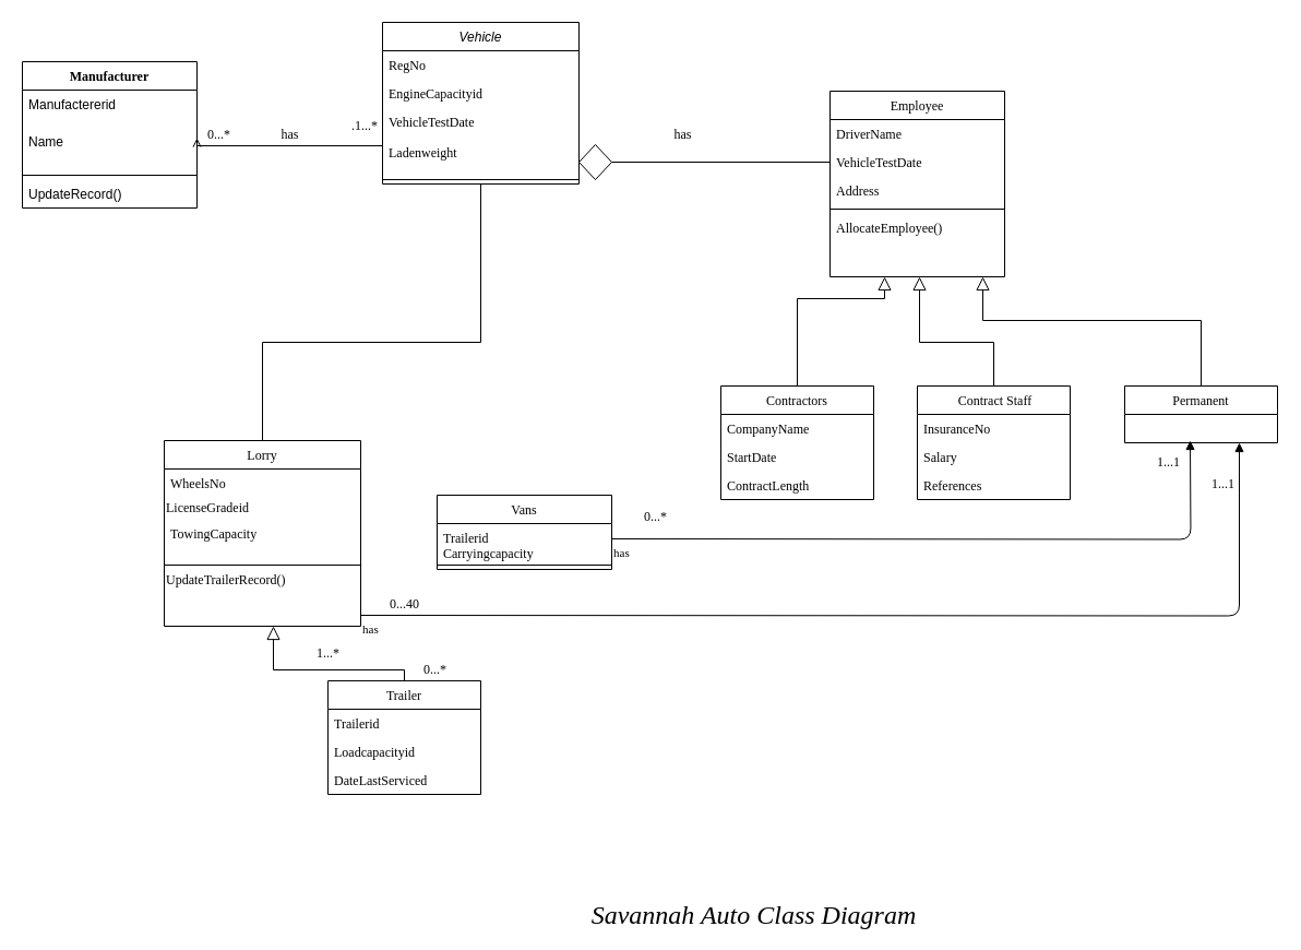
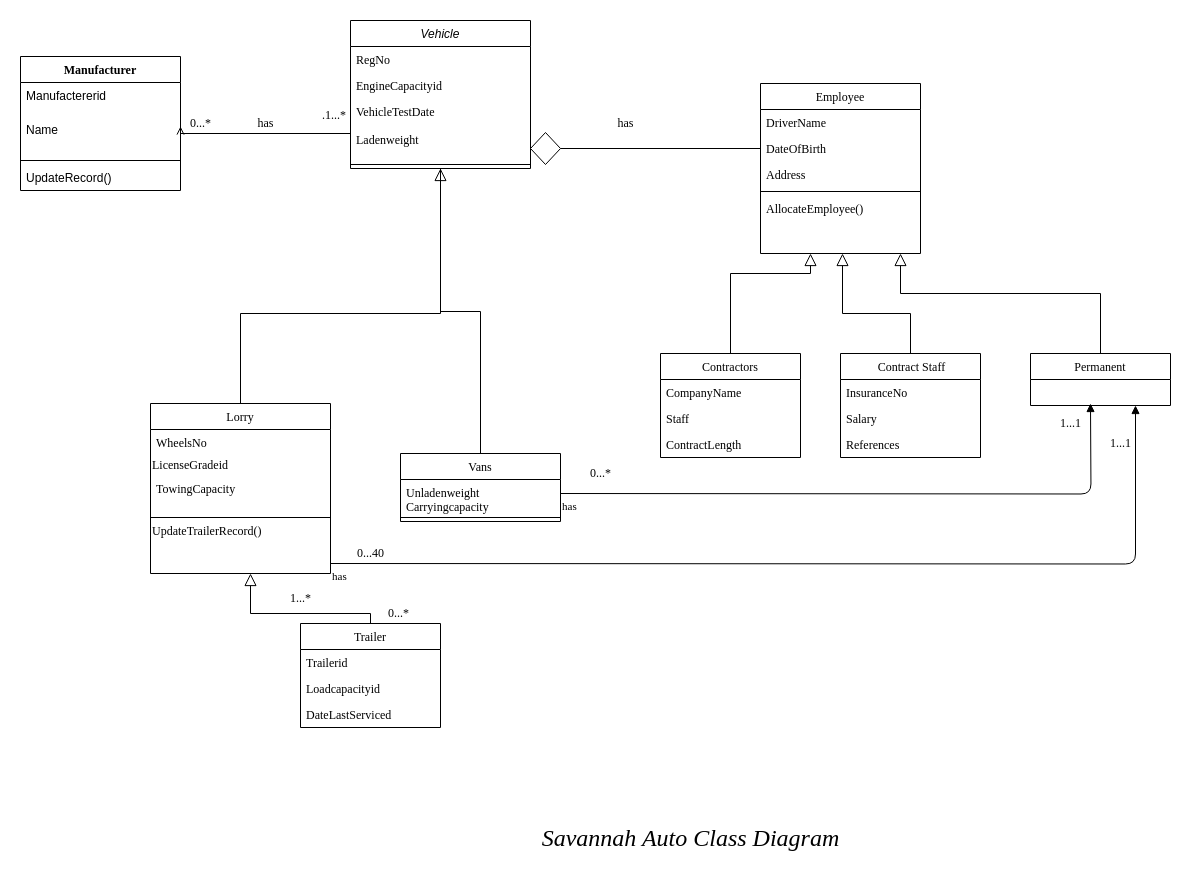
  <mxCell id="0" />
  <mxCell id="1" parent="0" />
  <mxCell id="2" value="Vehicle" style="swimlane;fontStyle=2;align=center;verticalAlign=top;childLayout=stackLayout;horizontal=1;startSize=26;horizontalStack=0;resizeParent=1;resizeLast=0;collapsible=1;marginBottom=0;rounded=0;shadow=0;strokeWidth=1;" parent="1" vertex="1"><mxGeometry x="350" y="20" width="180" height="148" as="geometry"><mxRectangle x="230" y="140" width="160" height="26" as="alternateBounds" /></mxGeometry></mxCell>
  <mxCell id="3" value="RegNo" style="text;align=left;verticalAlign=top;spacingLeft=4;spacingRight=4;overflow=hidden;rotatable=0;points=[[0,0.5],[1,0.5]];portConstraint=eastwest;fontFamily=Lucida Console;" parent="2" vertex="1"><mxGeometry y="26" width="180" height="26" as="geometry" /></mxCell>
  <mxCell id="4" value="EngineCapacityid" style="text;align=left;verticalAlign=top;spacingLeft=4;spacingRight=4;overflow=hidden;rotatable=0;points=[[0,0.5],[1,0.5]];portConstraint=eastwest;rounded=0;shadow=0;html=0;fontFamily=Lucida Console;" parent="2" vertex="1"><mxGeometry y="52" width="180" height="26" as="geometry" /></mxCell>
  <mxCell id="5" value="VehicleTestDate&#10;&#10;Ladenweight" style="text;align=left;verticalAlign=top;spacingLeft=4;spacingRight=4;overflow=hidden;rotatable=0;points=[[0,0.5],[1,0.5]];portConstraint=eastwest;rounded=0;shadow=0;html=0;fontFamily=Lucida Console;" parent="2" vertex="1"><mxGeometry y="78" width="180" height="62" as="geometry" /></mxCell>
  <mxCell id="6" value="" style="line;html=1;strokeWidth=1;align=left;verticalAlign=middle;spacingTop=-1;spacingLeft=3;spacingRight=3;rotatable=0;labelPosition=right;points=[];portConstraint=eastwest;fontFamily=Lucida Console;" parent="2" vertex="1"><mxGeometry y="140" width="180" height="8" as="geometry" /></mxCell>
  <mxCell id="7" value="Lorry" style="swimlane;fontStyle=0;align=center;verticalAlign=top;childLayout=stackLayout;horizontal=1;startSize=26;horizontalStack=0;resizeParent=1;resizeLast=0;collapsible=1;marginBottom=0;rounded=0;shadow=0;strokeWidth=1;fontFamily=Lucida Console;" parent="1" vertex="1"><mxGeometry x="150" y="403" width="180" height="170" as="geometry"><mxRectangle x="130" y="380" width="160" height="26" as="alternateBounds" /></mxGeometry></mxCell>
  <mxCell id="8" value="WheelsNo" style="text;align=left;verticalAlign=top;spacingLeft=4;spacingRight=4;overflow=hidden;rotatable=0;points=[[0,0.5],[1,0.5]];portConstraint=eastwest;fontFamily=Lucida Console;" parent="7" vertex="1"><mxGeometry y="26" width="180" height="26" as="geometry" /></mxCell>
  <mxCell id="9" value="LicenseGradeid" style="text;html=1;resizable=0;autosize=1;align=left;verticalAlign=middle;points=[];fillColor=none;strokeColor=none;rounded=0;fontFamily=Lucida Console;" vertex="1" parent="7"><mxGeometry y="52" width="180" height="20" as="geometry" /></mxCell>
  <mxCell id="10" value="TowingCapacity&#10;" style="text;align=left;verticalAlign=top;spacingLeft=4;spacingRight=4;overflow=hidden;rotatable=0;points=[[0,0.5],[1,0.5]];portConstraint=eastwest;rounded=0;shadow=0;html=0;fontFamily=Lucida Console;" parent="7" vertex="1"><mxGeometry y="72" width="180" height="38" as="geometry" /></mxCell>
  <mxCell id="11" value="" style="line;html=1;strokeWidth=1;align=left;verticalAlign=middle;spacingTop=-1;spacingLeft=3;spacingRight=3;rotatable=0;labelPosition=right;points=[];portConstraint=eastwest;fontFamily=Lucida Console;" parent="7" vertex="1"><mxGeometry y="110" width="180" height="8" as="geometry" /></mxCell>
  <mxCell id="12" value="UpdateTrailerRecord()" style="text;html=1;resizable=0;autosize=1;align=left;verticalAlign=middle;points=[];fillColor=none;strokeColor=none;rounded=0;fontFamily=Lucida Console;" vertex="1" parent="7"><mxGeometry y="118" width="180" height="20" as="geometry" /></mxCell>
  <mxCell id="13" value="" style="endArrow=none;endSize=10;endFill=0;shadow=0;strokeWidth=1;rounded=0;edgeStyle=elbowEdgeStyle;elbow=vertical;fontFamily=Lucida Console;" parent="1" source="7" target="2" edge="1"><mxGeometry width="160" relative="1" as="geometry"><mxPoint x="230" y="196" as="sourcePoint" /><mxPoint x="230" y="196" as="targetPoint" /><Array as="points"><mxPoint x="240" y="313" /></Array></mxGeometry></mxCell>
  <mxCell id="14" value="Vans" style="swimlane;fontStyle=0;align=center;verticalAlign=top;childLayout=stackLayout;horizontal=1;startSize=26;horizontalStack=0;resizeParent=1;resizeLast=0;collapsible=1;marginBottom=0;rounded=0;shadow=0;strokeWidth=1;fontFamily=Lucida Console;" parent="1" vertex="1"><mxGeometry x="400" y="453" width="160" height="68" as="geometry"><mxRectangle x="340" y="380" width="170" height="26" as="alternateBounds" /></mxGeometry></mxCell>
- <mxCell id="15" value="Trailerid&#10;Carryingcapacity" style="text;align=left;verticalAlign=top;spacingLeft=4;spacingRight=4;overflow=hidden;rotatable=0;points=[[0,0.5],[1,0.5]];portConstraint=eastwest;fontFamily=Lucida Console;" parent="14" vertex="1"><mxGeometry y="26" width="160" height="34" as="geometry" /></mxCell>
+ <mxCell id="15" value="Unladenweight&#10;Carryingcapacity" style="text;align=left;verticalAlign=top;spacingLeft=4;spacingRight=4;overflow=hidden;rotatable=0;points=[[0,0.5],[1,0.5]];portConstraint=eastwest;fontFamily=Lucida Console;" parent="14" vertex="1"><mxGeometry y="26" width="160" height="34" as="geometry" /></mxCell>
  <mxCell id="16" value="" style="line;html=1;strokeWidth=1;align=left;verticalAlign=middle;spacingTop=-1;spacingLeft=3;spacingRight=3;rotatable=0;labelPosition=right;points=[];portConstraint=eastwest;fontFamily=Lucida Console;" parent="14" vertex="1"><mxGeometry y="60" width="160" height="8" as="geometry" /></mxCell>
+ <mxCell id="17" value="" style="endArrow=block;endSize=10;endFill=0;shadow=0;strokeWidth=1;rounded=0;edgeStyle=elbowEdgeStyle;elbow=vertical;fontFamily=Lucida Console;" parent="1" source="14" target="2" edge="1"><mxGeometry width="160" relative="1" as="geometry"><mxPoint x="240" y="366" as="sourcePoint" /><mxPoint x="340" y="264" as="targetPoint" /></mxGeometry></mxCell>
  <mxCell id="18" value="Employee" style="swimlane;fontStyle=0;align=center;verticalAlign=top;childLayout=stackLayout;horizontal=1;startSize=26;horizontalStack=0;resizeParent=1;resizeLast=0;collapsible=1;marginBottom=0;rounded=0;shadow=0;strokeWidth=1;fontFamily=Lucida Console;" parent="1" vertex="1"><mxGeometry x="760" y="83" width="160" height="170" as="geometry"><mxRectangle x="550" y="140" width="160" height="26" as="alternateBounds" /></mxGeometry></mxCell>
  <mxCell id="19" value="DriverName" style="text;align=left;verticalAlign=top;spacingLeft=4;spacingRight=4;overflow=hidden;rotatable=0;points=[[0,0.5],[1,0.5]];portConstraint=eastwest;fontFamily=Lucida Console;" parent="18" vertex="1"><mxGeometry y="26" width="160" height="26" as="geometry" /></mxCell>
- <mxCell id="20" value="VehicleTestDate" style="text;align=left;verticalAlign=top;spacingLeft=4;spacingRight=4;overflow=hidden;rotatable=0;points=[[0,0.5],[1,0.5]];portConstraint=eastwest;rounded=0;shadow=0;html=0;fontFamily=Lucida Console;" parent="18" vertex="1"><mxGeometry y="52" width="160" height="26" as="geometry" /></mxCell>
+ <mxCell id="20" value="DateOfBirth" style="text;align=left;verticalAlign=top;spacingLeft=4;spacingRight=4;overflow=hidden;rotatable=0;points=[[0,0.5],[1,0.5]];portConstraint=eastwest;rounded=0;shadow=0;html=0;fontFamily=Lucida Console;" parent="18" vertex="1"><mxGeometry y="52" width="160" height="26" as="geometry" /></mxCell>
  <mxCell id="21" value="Address" style="text;align=left;verticalAlign=top;spacingLeft=4;spacingRight=4;overflow=hidden;rotatable=0;points=[[0,0.5],[1,0.5]];portConstraint=eastwest;rounded=0;shadow=0;html=0;fontFamily=Lucida Console;" vertex="1" parent="18"><mxGeometry y="78" width="160" height="26" as="geometry" /></mxCell>
  <mxCell id="22" value="" style="line;html=1;strokeWidth=1;align=left;verticalAlign=middle;spacingTop=-1;spacingLeft=3;spacingRight=3;rotatable=0;labelPosition=right;points=[];portConstraint=eastwest;fontFamily=Lucida Console;" parent="18" vertex="1"><mxGeometry y="104" width="160" height="8" as="geometry" /></mxCell>
  <mxCell id="23" value="AllocateEmployee()" style="text;align=left;verticalAlign=top;spacingLeft=4;spacingRight=4;overflow=hidden;rotatable=0;points=[[0,0.5],[1,0.5]];portConstraint=eastwest;fontFamily=Lucida Console;" parent="18" vertex="1"><mxGeometry y="112" width="160" height="26" as="geometry" /></mxCell>
  <mxCell id="24" value="Trailer" style="swimlane;fontStyle=0;childLayout=stackLayout;horizontal=1;startSize=26;fillColor=none;horizontalStack=0;resizeParent=1;resizeParentMax=0;resizeLast=0;collapsible=1;marginBottom=0;fontFamily=Lucida Console;" vertex="1" parent="1"><mxGeometry x="300" y="623" width="140" height="104" as="geometry"><mxRectangle x="270" y="630" width="70" height="26" as="alternateBounds" /></mxGeometry></mxCell>
  <mxCell id="25" value="Trailerid" style="text;strokeColor=none;fillColor=none;align=left;verticalAlign=top;spacingLeft=4;spacingRight=4;overflow=hidden;rotatable=0;points=[[0,0.5],[1,0.5]];portConstraint=eastwest;fontFamily=Lucida Console;" vertex="1" parent="24"><mxGeometry y="26" width="140" height="26" as="geometry" /></mxCell>
  <mxCell id="26" value="Loadcapacityid" style="text;strokeColor=none;fillColor=none;align=left;verticalAlign=top;spacingLeft=4;spacingRight=4;overflow=hidden;rotatable=0;points=[[0,0.5],[1,0.5]];portConstraint=eastwest;fontFamily=Lucida Console;" vertex="1" parent="24"><mxGeometry y="52" width="140" height="26" as="geometry" /></mxCell>
  <mxCell id="27" value="DateLastServiced" style="text;strokeColor=none;fillColor=none;align=left;verticalAlign=top;spacingLeft=4;spacingRight=4;overflow=hidden;rotatable=0;points=[[0,0.5],[1,0.5]];portConstraint=eastwest;fontFamily=Lucida Console;" vertex="1" parent="24"><mxGeometry y="78" width="140" height="26" as="geometry" /></mxCell>
  <mxCell id="28" value="Contractors" style="swimlane;fontStyle=0;childLayout=stackLayout;horizontal=1;startSize=26;fillColor=none;horizontalStack=0;resizeParent=1;resizeParentMax=0;resizeLast=0;collapsible=1;marginBottom=0;fontFamily=Lucida Console;" vertex="1" parent="1"><mxGeometry x="660" y="353" width="140" height="104" as="geometry" /></mxCell>
  <mxCell id="29" value="CompanyName" style="text;strokeColor=none;fillColor=none;align=left;verticalAlign=top;spacingLeft=4;spacingRight=4;overflow=hidden;rotatable=0;points=[[0,0.5],[1,0.5]];portConstraint=eastwest;fontFamily=Lucida Console;" vertex="1" parent="28"><mxGeometry y="26" width="140" height="26" as="geometry" /></mxCell>
- <mxCell id="30" value="StartDate" style="text;strokeColor=none;fillColor=none;align=left;verticalAlign=top;spacingLeft=4;spacingRight=4;overflow=hidden;rotatable=0;points=[[0,0.5],[1,0.5]];portConstraint=eastwest;fontFamily=Lucida Console;" vertex="1" parent="28"><mxGeometry y="52" width="140" height="26" as="geometry" /></mxCell>
+ <mxCell id="30" value="Staff" style="text;strokeColor=none;fillColor=none;align=left;verticalAlign=top;spacingLeft=4;spacingRight=4;overflow=hidden;rotatable=0;points=[[0,0.5],[1,0.5]];portConstraint=eastwest;fontFamily=Lucida Console;" vertex="1" parent="28"><mxGeometry y="52" width="140" height="26" as="geometry" /></mxCell>
  <mxCell id="31" value="ContractLength" style="text;strokeColor=none;fillColor=none;align=left;verticalAlign=top;spacingLeft=4;spacingRight=4;overflow=hidden;rotatable=0;points=[[0,0.5],[1,0.5]];portConstraint=eastwest;fontFamily=Lucida Console;" vertex="1" parent="28"><mxGeometry y="78" width="140" height="26" as="geometry" /></mxCell>
  <mxCell id="32" value=" Contract Staff" style="swimlane;fontStyle=0;childLayout=stackLayout;horizontal=1;startSize=26;fillColor=none;horizontalStack=0;resizeParent=1;resizeParentMax=0;resizeLast=0;collapsible=1;marginBottom=0;fontFamily=Lucida Console;" vertex="1" parent="1"><mxGeometry x="840" y="353" width="140" height="104" as="geometry" /></mxCell>
  <mxCell id="33" value="InsuranceNo" style="text;strokeColor=none;fillColor=none;align=left;verticalAlign=top;spacingLeft=4;spacingRight=4;overflow=hidden;rotatable=0;points=[[0,0.5],[1,0.5]];portConstraint=eastwest;fontFamily=Lucida Console;" vertex="1" parent="32"><mxGeometry y="26" width="140" height="26" as="geometry" /></mxCell>
  <mxCell id="34" value="Salary" style="text;strokeColor=none;fillColor=none;align=left;verticalAlign=top;spacingLeft=4;spacingRight=4;overflow=hidden;rotatable=0;points=[[0,0.5],[1,0.5]];portConstraint=eastwest;fontFamily=Lucida Console;" vertex="1" parent="32"><mxGeometry y="52" width="140" height="26" as="geometry" /></mxCell>
  <mxCell id="35" value="References" style="text;strokeColor=none;fillColor=none;align=left;verticalAlign=top;spacingLeft=4;spacingRight=4;overflow=hidden;rotatable=0;points=[[0,0.5],[1,0.5]];portConstraint=eastwest;fontFamily=Lucida Console;" vertex="1" parent="32"><mxGeometry y="78" width="140" height="26" as="geometry" /></mxCell>
  <mxCell id="36" value="" style="endArrow=block;endSize=10;endFill=0;shadow=0;strokeWidth=1;rounded=0;edgeStyle=elbowEdgeStyle;elbow=vertical;exitX=0.5;exitY=0;exitDx=0;exitDy=0;fontFamily=Lucida Console;" edge="1" parent="1" source="24"><mxGeometry width="160" relative="1" as="geometry"><mxPoint x="430" y="533" as="sourcePoint" /><mxPoint x="250" y="573" as="targetPoint" /><Array as="points"><mxPoint x="320" y="613" /></Array></mxGeometry></mxCell>
  <mxCell id="37" value="" style="endArrow=block;endSize=10;endFill=0;shadow=0;strokeWidth=1;rounded=0;edgeStyle=elbowEdgeStyle;elbow=vertical;exitX=0.5;exitY=0;exitDx=0;exitDy=0;fontFamily=Lucida Console;" edge="1" parent="1" source="28"><mxGeometry width="160" relative="1" as="geometry"><mxPoint x="468" y="363" as="sourcePoint" /><mxPoint x="810" y="253" as="targetPoint" /><Array as="points"><mxPoint x="790" y="273" /><mxPoint x="840" y="263" /><mxPoint x="770" y="333" /></Array></mxGeometry></mxCell>
  <mxCell id="38" value="" style="endArrow=block;endSize=10;endFill=0;shadow=0;strokeWidth=1;rounded=0;edgeStyle=elbowEdgeStyle;elbow=vertical;fontFamily=Lucida Console;" edge="1" parent="1" source="32"><mxGeometry width="160" relative="1" as="geometry"><mxPoint x="468" y="363" as="sourcePoint" /><mxPoint x="842" y="253" as="targetPoint" /><Array as="points"><mxPoint x="540" y="313" /></Array></mxGeometry></mxCell>
  <mxCell id="39" value="" style="endArrow=open;shadow=0;strokeWidth=1;rounded=0;endFill=1;edgeStyle=elbowEdgeStyle;elbow=vertical;exitX=0;exitY=0.394;exitDx=0;exitDy=0;exitPerimeter=0;entryX=1;entryY=0.5;entryDx=0;entryDy=0;fontFamily=Lucida Console;" edge="1" parent="1" source="5"><mxGeometry x="0.5" y="41" relative="1" as="geometry"><mxPoint x="270" y="118" as="sourcePoint" /><mxPoint x="180" y="126" as="targetPoint" /><mxPoint x="-40" y="32" as="offset" /><Array as="points"><mxPoint x="220" y="133" /><mxPoint x="200" y="129" /><mxPoint x="220" y="118" /></Array></mxGeometry></mxCell>
  <mxCell id="40" value=".1...*" style="resizable=0;align=left;verticalAlign=bottom;labelBackgroundColor=none;fontSize=12;fontFamily=Lucida Console;" connectable="0" vertex="1" parent="39"><mxGeometry x="-1" relative="1" as="geometry"><mxPoint x="-30" y="1" as="offset" /></mxGeometry></mxCell>
  <mxCell id="41" value="has" style="text;html=1;resizable=0;autosize=1;align=center;verticalAlign=middle;points=[];fillColor=none;strokeColor=none;rounded=0;fontFamily=Lucida Console;" vertex="1" parent="1"><mxGeometry x="245" y="113" width="40" height="20" as="geometry" /></mxCell>
  <mxCell id="42" value="0...*" style="text;html=1;resizable=0;autosize=1;align=center;verticalAlign=middle;points=[];fillColor=none;strokeColor=none;rounded=0;fontFamily=Lucida Console;" vertex="1" parent="1"><mxGeometry x="373" y="603" width="50" height="20" as="geometry" /></mxCell>
  <mxCell id="43" value="" style="rhombus;whiteSpace=wrap;html=1;fontFamily=Lucida Console;rotation=-180;" vertex="1" parent="1"><mxGeometry x="530" y="132" width="30" height="32" as="geometry" /></mxCell>
  <mxCell id="44" value="" style="endArrow=none;html=1;entryX=0;entryY=0.5;entryDx=0;entryDy=0;exitX=0;exitY=0.5;exitDx=0;exitDy=0;fontFamily=Lucida Console;" edge="1" parent="1" source="20" target="43"><mxGeometry width="50" height="50" relative="1" as="geometry"><mxPoint x="464" y="133" as="sourcePoint" /><mxPoint x="620" y="173" as="targetPoint" /></mxGeometry></mxCell>
  <mxCell id="45" value="0...*" style="text;html=1;resizable=0;autosize=1;align=center;verticalAlign=middle;points=[];fillColor=none;strokeColor=none;rounded=0;fontFamily=Lucida Console;" vertex="1" parent="1"><mxGeometry x="175" y="113" width="50" height="20" as="geometry" /></mxCell>
  <mxCell id="46" value="1...*" style="text;html=1;resizable=0;autosize=1;align=center;verticalAlign=middle;points=[];fillColor=none;strokeColor=none;rounded=0;fontFamily=Lucida Console;" vertex="1" parent="1"><mxGeometry x="275" y="588" width="50" height="20" as="geometry" /></mxCell>
  <mxCell id="47" value="has" style="text;html=1;resizable=0;autosize=1;align=center;verticalAlign=middle;points=[];fillColor=none;strokeColor=none;rounded=0;fontFamily=Lucida Console;" vertex="1" parent="1"><mxGeometry x="605" y="113" width="40" height="20" as="geometry" /></mxCell>
  <mxCell id="48" value="Permanent" style="swimlane;fontStyle=0;childLayout=stackLayout;horizontal=1;startSize=26;fillColor=none;horizontalStack=0;resizeParent=1;resizeParentMax=0;resizeLast=0;collapsible=1;marginBottom=0;fontFamily=Lucida Console;" vertex="1" parent="1"><mxGeometry x="1030" y="353" width="140" height="52" as="geometry" /></mxCell>
  <mxCell id="49" value="" style="endArrow=block;endSize=10;endFill=0;shadow=0;strokeWidth=1;rounded=0;edgeStyle=elbowEdgeStyle;elbow=vertical;exitX=0.5;exitY=0;exitDx=0;exitDy=0;fontFamily=Lucida Console;" edge="1" parent="1" source="48"><mxGeometry width="160" relative="1" as="geometry"><mxPoint x="920" y="363" as="sourcePoint" /><mxPoint x="900" y="253" as="targetPoint" /><Array as="points"><mxPoint x="920" y="293" /><mxPoint x="920" y="313" /></Array></mxGeometry></mxCell>
  <mxCell id="50" value="has" style="endArrow=block;endFill=1;html=1;edgeStyle=orthogonalEdgeStyle;align=left;verticalAlign=top;fontFamily=Lucida Console;" edge="1" parent="1"><mxGeometry x="-1" relative="1" as="geometry"><mxPoint x="560" y="493" as="sourcePoint" /><mxPoint x="1090" y="403" as="targetPoint" /></mxGeometry></mxCell>
  <mxCell id="51" value="has" style="endArrow=block;endFill=1;html=1;edgeStyle=orthogonalEdgeStyle;align=left;verticalAlign=top;entryX=0.75;entryY=1;entryDx=0;entryDy=0;fontFamily=Lucida Console;" edge="1" parent="1" target="48"><mxGeometry x="-1" relative="1" as="geometry"><mxPoint x="330" y="563" as="sourcePoint" /><mxPoint x="1120" y="493" as="targetPoint" /></mxGeometry></mxCell>
  <mxCell id="52" value="0...*" style="text;html=1;resizable=0;autosize=1;align=center;verticalAlign=middle;points=[];fillColor=none;strokeColor=none;rounded=0;fontFamily=Lucida Console;" vertex="1" parent="1"><mxGeometry x="575" y="463" width="50" height="20" as="geometry" /></mxCell>
  <mxCell id="53" value="0...40" style="text;html=1;resizable=0;autosize=1;align=center;verticalAlign=middle;points=[];fillColor=none;strokeColor=none;rounded=0;fontFamily=Lucida Console;" vertex="1" parent="1"><mxGeometry x="340" y="543" width="60" height="20" as="geometry" /></mxCell>
  <mxCell id="54" value="1...1" style="text;html=1;resizable=0;autosize=1;align=center;verticalAlign=middle;points=[];fillColor=none;strokeColor=none;rounded=0;fontFamily=Lucida Console;" vertex="1" parent="1"><mxGeometry x="1045" y="413" width="50" height="20" as="geometry" /></mxCell>
  <mxCell id="55" value="1...1" style="text;html=1;resizable=0;autosize=1;align=center;verticalAlign=middle;points=[];fillColor=none;strokeColor=none;rounded=0;fontFamily=Lucida Console;" vertex="1" parent="1"><mxGeometry x="1095" y="433" width="50" height="20" as="geometry" /></mxCell>
  <mxCell id="56" value="&lt;i&gt;&lt;font style=&quot;font-size: 24px&quot;&gt;Savannah Auto Class Diagram&lt;/font&gt;&lt;/i&gt;" style="text;html=1;resizable=0;autosize=1;align=center;verticalAlign=middle;points=[];fillColor=none;strokeColor=none;rounded=0;fontFamily=Lucida Console;" vertex="1" parent="1"><mxGeometry x="485" y="828" width="410" height="20" as="geometry" /></mxCell>
  <mxCell id="57" value="Manufacturer" style="swimlane;fontStyle=1;align=center;verticalAlign=top;childLayout=stackLayout;horizontal=1;startSize=26;horizontalStack=0;resizeParent=1;resizeParentMax=0;resizeLast=0;collapsible=1;marginBottom=0;fontFamily=Lucida Console;" vertex="1" parent="1"><mxGeometry x="20" y="56" width="160" height="134" as="geometry" /></mxCell>
  <mxCell id="58" value="Manufactererid&#10;&#10;" style="text;strokeColor=none;fillColor=none;align=left;verticalAlign=top;spacingLeft=4;spacingRight=4;overflow=hidden;rotatable=0;points=[[0,0.5],[1,0.5]];portConstraint=eastwest;" vertex="1" parent="57"><mxGeometry y="26" width="160" height="34" as="geometry" /></mxCell>
  <mxCell id="59" value="Name" style="text;strokeColor=none;fillColor=none;align=left;verticalAlign=top;spacingLeft=4;spacingRight=4;overflow=hidden;rotatable=0;points=[[0,0.5],[1,0.5]];portConstraint=eastwest;" vertex="1" parent="57"><mxGeometry y="60" width="160" height="40" as="geometry" /></mxCell>
  <mxCell id="60" value="" style="line;strokeWidth=1;fillColor=none;align=left;verticalAlign=middle;spacingTop=-1;spacingLeft=3;spacingRight=3;rotatable=0;labelPosition=right;points=[];portConstraint=eastwest;" vertex="1" parent="57"><mxGeometry y="100" width="160" height="8" as="geometry" /></mxCell>
  <mxCell id="61" value="UpdateRecord()" style="text;strokeColor=none;fillColor=none;align=left;verticalAlign=top;spacingLeft=4;spacingRight=4;overflow=hidden;rotatable=0;points=[[0,0.5],[1,0.5]];portConstraint=eastwest;" vertex="1" parent="57"><mxGeometry y="108" width="160" height="26" as="geometry" /></mxCell>
